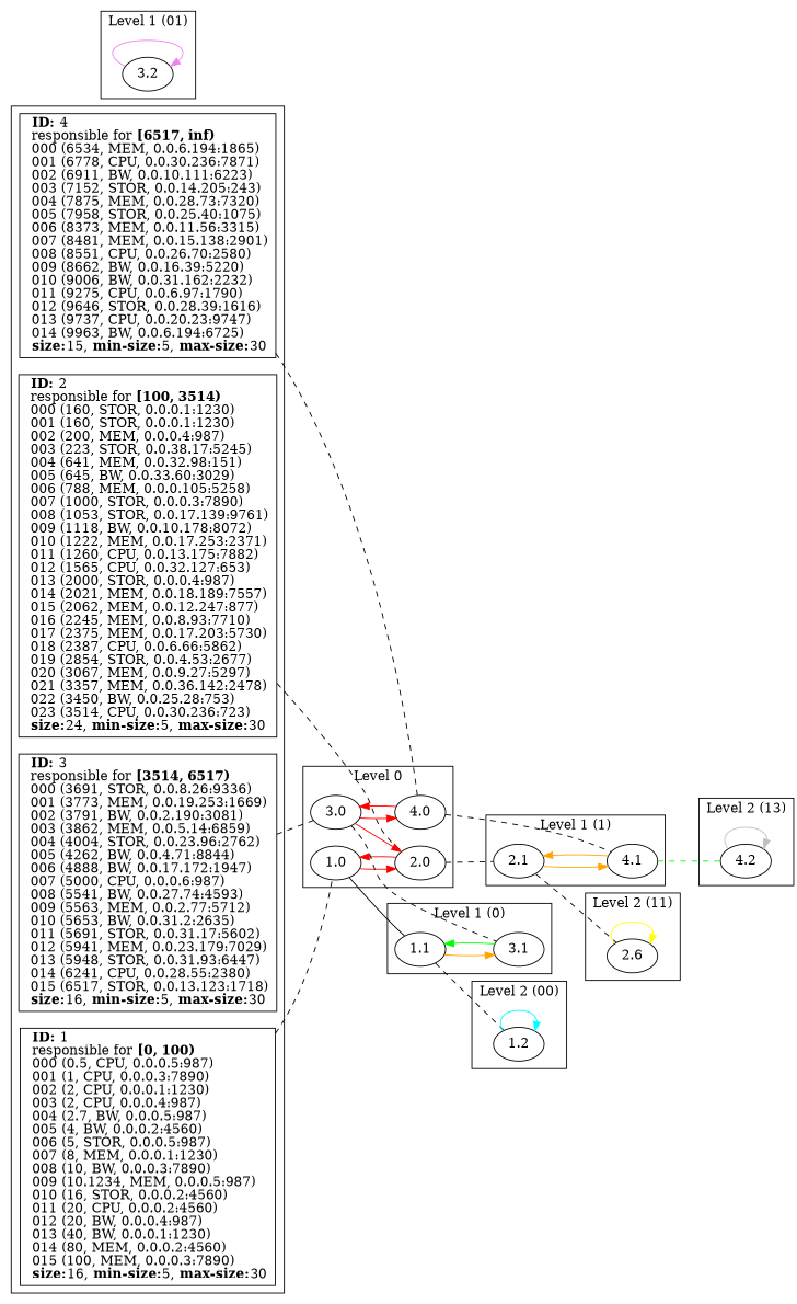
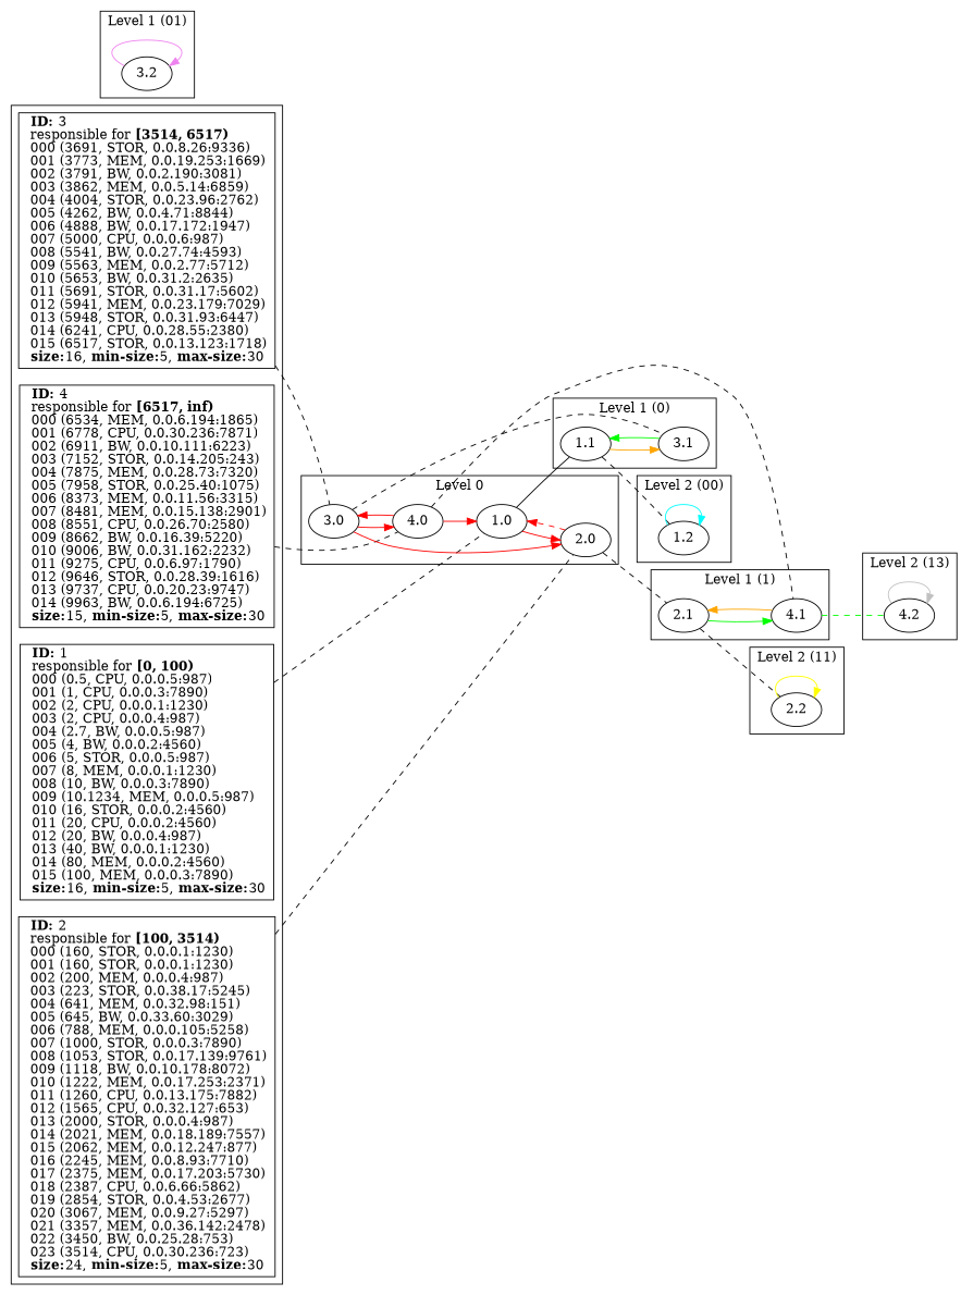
  strict digraph {
    fontname="DejaVu Serif"
    rankdir=LR
    node [fontname="DejaVu Serif"]
    edge [dir=forward fontname="DejaVu Serif" style=solid]
    n1 [label=< 				<B>ID:</B> 1<BR ALIGN="LEFT"/> 				responsible for <B>[0, 100)</B><BR ALIGN="LEFT"/> 				000 (0.5, CPU, 0.0.0.5:987)<BR ALIGN="LEFT"/> 				001 (1, CPU, 0.0.0.3:7890)<BR ALIGN="LEFT"/> 				002 (2, CPU, 0.0.0.1:1230)<BR ALIGN="LEFT"/> 				003 (2, CPU, 0.0.0.4:987)<BR ALIGN="LEFT"/> 				004 (2.7, BW, 0.0.0.5:987)<BR ALIGN="LEFT"/> 				005 (4, BW, 0.0.0.2:4560)<BR ALIGN="LEFT"/> 				006 (5, STOR, 0.0.0.5:987)<BR ALIGN="LEFT"/> 				007 (8, MEM, 0.0.0.1:1230)<BR ALIGN="LEFT"/> 				008 (10, BW, 0.0.0.3:7890)<BR ALIGN="LEFT"/> 				009 (10.1234, MEM, 0.0.0.5:987)<BR ALIGN="LEFT"/> 				010 (16, STOR, 0.0.0.2:4560)<BR ALIGN="LEFT"/> 				011 (20, CPU, 0.0.0.2:4560)<BR ALIGN="LEFT"/> 				012 (20, BW, 0.0.0.4:987)<BR ALIGN="LEFT"/> 				013 (40, BW, 0.0.0.1:1230)<BR ALIGN="LEFT"/> 				014 (80, MEM, 0.0.0.2:4560)<BR ALIGN="LEFT"/> 				015 (100, MEM, 0.0.0.3:7890)<BR ALIGN="LEFT"/> 			<B>size:</B>16, <B>min-size:</B>5, <B>max-size:</B>30<BR ALIGN="LEFT"/>			> shape=box]
    n2 [label=< 				<B>ID:</B> 2<BR ALIGN="LEFT"/> 				responsible for <B>[100, 3514)</B><BR ALIGN="LEFT"/> 				000 (160, STOR, 0.0.0.1:1230)<BR ALIGN="LEFT"/> 				001 (160, STOR, 0.0.0.1:1230)<BR ALIGN="LEFT"/> 				002 (200, MEM, 0.0.0.4:987)<BR ALIGN="LEFT"/> 				003 (223, STOR, 0.0.38.17:5245)<BR ALIGN="LEFT"/> 				004 (641, MEM, 0.0.32.98:151)<BR ALIGN="LEFT"/> 				005 (645, BW, 0.0.33.60:3029)<BR ALIGN="LEFT"/> 				006 (788, MEM, 0.0.0.105:5258)<BR ALIGN="LEFT"/> 				007 (1000, STOR, 0.0.0.3:7890)<BR ALIGN="LEFT"/> 				008 (1053, STOR, 0.0.17.139:9761)<BR ALIGN="LEFT"/> 				009 (1118, BW, 0.0.10.178:8072)<BR ALIGN="LEFT"/> 				010 (1222, MEM, 0.0.17.253:2371)<BR ALIGN="LEFT"/> 				011 (1260, CPU, 0.0.13.175:7882)<BR ALIGN="LEFT"/> 				012 (1565, CPU, 0.0.32.127:653)<BR ALIGN="LEFT"/> 				013 (2000, STOR, 0.0.0.4:987)<BR ALIGN="LEFT"/> 				014 (2021, MEM, 0.0.18.189:7557)<BR ALIGN="LEFT"/> 				015 (2062, MEM, 0.0.12.247:877)<BR ALIGN="LEFT"/> 				016 (2245, MEM, 0.0.8.93:7710)<BR ALIGN="LEFT"/> 				017 (2375, MEM, 0.0.17.203:5730)<BR ALIGN="LEFT"/> 				018 (2387, CPU, 0.0.6.66:5862)<BR ALIGN="LEFT"/> 				019 (2854, STOR, 0.0.4.53:2677)<BR ALIGN="LEFT"/> 				020 (3067, MEM, 0.0.9.27:5297)<BR ALIGN="LEFT"/> 				021 (3357, MEM, 0.0.36.142:2478)<BR ALIGN="LEFT"/> 				022 (3450, BW, 0.0.25.28:753)<BR ALIGN="LEFT"/> 				023 (3514, CPU, 0.0.30.236:723)<BR ALIGN="LEFT"/> 			<B>size:</B>24, <B>min-size:</B>5, <B>max-size:</B>30<BR ALIGN="LEFT"/>			> shape=box]
    n3 [label=< 				<B>ID:</B> 3<BR ALIGN="LEFT"/> 				responsible for <B>[3514, 6517)</B><BR ALIGN="LEFT"/> 				000 (3691, STOR, 0.0.8.26:9336)<BR ALIGN="LEFT"/> 				001 (3773, MEM, 0.0.19.253:1669)<BR ALIGN="LEFT"/> 				002 (3791, BW, 0.0.2.190:3081)<BR ALIGN="LEFT"/> 				003 (3862, MEM, 0.0.5.14:6859)<BR ALIGN="LEFT"/> 				004 (4004, STOR, 0.0.23.96:2762)<BR ALIGN="LEFT"/> 				005 (4262, BW, 0.0.4.71:8844)<BR ALIGN="LEFT"/> 				006 (4888, BW, 0.0.17.172:1947)<BR ALIGN="LEFT"/> 				007 (5000, CPU, 0.0.0.6:987)<BR ALIGN="LEFT"/> 				008 (5541, BW, 0.0.27.74:4593)<BR ALIGN="LEFT"/> 				009 (5563, MEM, 0.0.2.77:5712)<BR ALIGN="LEFT"/> 				010 (5653, BW, 0.0.31.2:2635)<BR ALIGN="LEFT"/> 				011 (5691, STOR, 0.0.31.17:5602)<BR ALIGN="LEFT"/> 				012 (5941, MEM, 0.0.23.179:7029)<BR ALIGN="LEFT"/> 				013 (5948, STOR, 0.0.31.93:6447)<BR ALIGN="LEFT"/> 				014 (6241, CPU, 0.0.28.55:2380)<BR ALIGN="LEFT"/> 				015 (6517, STOR, 0.0.13.123:1718)<BR ALIGN="LEFT"/> 			<B>size:</B>16, <B>min-size:</B>5, <B>max-size:</B>30<BR ALIGN="LEFT"/>			> shape=box]
    n4 [label=< 				<B>ID:</B> 4<BR ALIGN="LEFT"/> 				responsible for <B>[6517, inf)</B><BR ALIGN="LEFT"/> 				000 (6534, MEM, 0.0.6.194:1865)<BR ALIGN="LEFT"/> 				001 (6778, CPU, 0.0.30.236:7871)<BR ALIGN="LEFT"/> 				002 (6911, BW, 0.0.10.111:6223)<BR ALIGN="LEFT"/> 				003 (7152, STOR, 0.0.14.205:243)<BR ALIGN="LEFT"/> 				004 (7875, MEM, 0.0.28.73:7320)<BR ALIGN="LEFT"/> 				005 (7958, STOR, 0.0.25.40:1075)<BR ALIGN="LEFT"/> 				006 (8373, MEM, 0.0.11.56:3315)<BR ALIGN="LEFT"/> 				007 (8481, MEM, 0.0.15.138:2901)<BR ALIGN="LEFT"/> 				008 (8551, CPU, 0.0.26.70:2580)<BR ALIGN="LEFT"/> 				009 (8662, BW, 0.0.16.39:5220)<BR ALIGN="LEFT"/> 				010 (9006, BW, 0.0.31.162:2232)<BR ALIGN="LEFT"/> 				011 (9275, CPU, 0.0.6.97:1790)<BR ALIGN="LEFT"/> 				012 (9646, STOR, 0.0.28.39:1616)<BR ALIGN="LEFT"/> 				013 (9737, CPU, 0.0.20.23:9747)<BR ALIGN="LEFT"/> 				014 (9963, BW, 0.0.6.194:6725)<BR ALIGN="LEFT"/> 			<B>size:</B>15, <B>min-size:</B>5, <B>max-size:</B>30<BR ALIGN="LEFT"/>			> shape=box]
    1.0
    2.0
    4.0
    3.0
    1.1
    3.1
    1.2
    3.2
    2.1
    4.1
    4.2
-   2.2 [label=2.6]
+   2.2
    subgraph cluster_1 {
      rank=same
      n1
      n2
      n3
      n4
    }
    subgraph cluster_2 {
      label="Level 0"
      rank=same
      1.0
      2.0
      4.0
      3.0
    }
    subgraph cluster_3 {
      label="Level 1 (0)"
      rank=same
      1.1
      3.1
    }
    subgraph cluster_4 {
      label="Level 2 (00)"
      rank=same
      1.2
    }
    subgraph cluster_5 {
      label="Level 1 (01)"
      rank=same
      3.2
    }
    subgraph cluster_6 {
      label="Level 1 (1)"
      rank=same
      2.1
      4.1
    }
    subgraph cluster_7 {
      label="Level 2 (13)"
      rank=same
      4.2
    }
    subgraph cluster_8 {
      label="Level 2 (11)"
      rank=same
      2.2
    }
    n1 -> 1.0 [dir=none style=dashed]
    n2 -> 2.0 [dir=none style=dashed]
    n3 -> 3.0 [dir=none style=dashed]
    n4 -> 4.0 [dir=none style=dashed]
    1.0 -> 2.0 [color=red]
    1.0 -> 1.1 [dir=none]
-   2.0 -> 1.0 [color=red]
+   2.0 -> 1.0 [color=red style=dashed]
    2.0 -> 2.1 [dir=none style=dashed]
+   4.0 -> 1.0 [color=red]
    4.0 -> 3.0 [color=red]
    4.0 -> 4.1 [dir=none style=dashed]
    3.0 -> 2.0 [color=red]
    3.0 -> 4.0 [color=red]
    3.0 -> 3.1 [dir=none style=dashed]
    1.1 -> 3.1 [color=orange]
    1.1 -> 1.2 [dir=none style=dashed]
    3.1 -> 1.1 [color=green]
    1.2 -> 1.2 [color=cyan]
    3.2 -> 3.2 [color=violet]
-   2.1 -> 4.1 [color=orange]
+   2.1 -> 4.1 [color=green]
    2.1 -> 2.2 [dir=none style=dashed]
    4.1 -> 2.1 [color=orange]
    4.1 -> 4.2 [color=green dir=none style=dashed]
    4.2 -> 4.2 [color=grey]
    2.2 -> 2.2 [color=yellow]
  }
